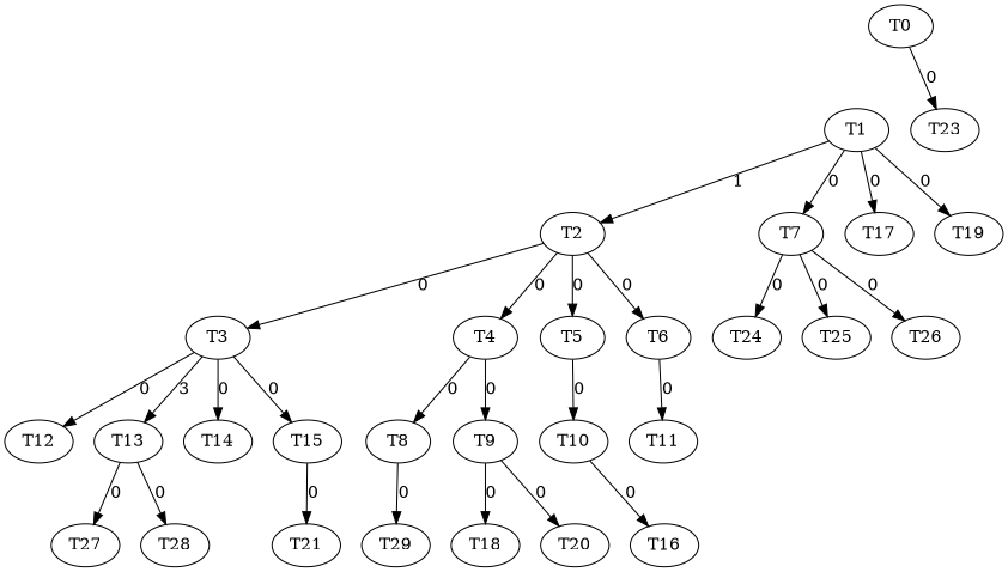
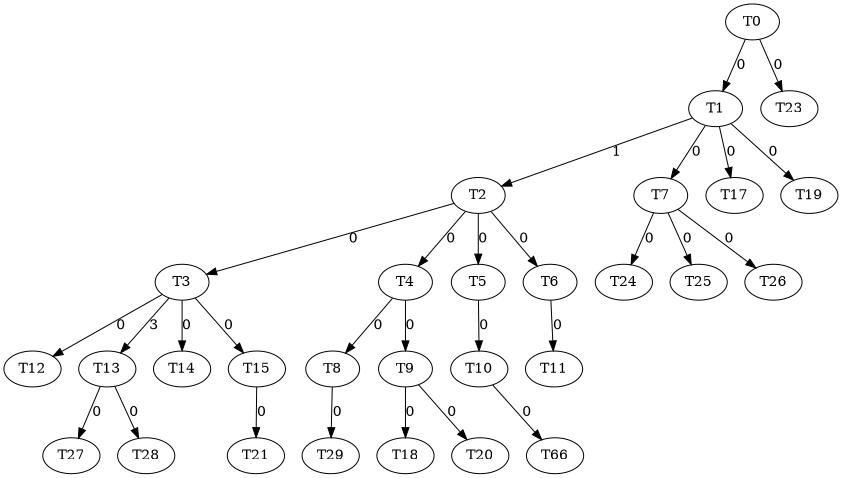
  digraph {
    n1 [label=T0]
    n2 [label=T1]
    n3 [label=T23]
    n4 [label=T2]
    n5 [label=T7]
    n6 [label=T17]
    n7 [label=T19]
    n8 [label=T3]
    n9 [label=T4]
    n10 [label=T5]
    n11 [label=T6]
    n12 [label=T24]
    n13 [label=T25]
    n14 [label=T26]
    n15 [label=T12]
    n16 [label=T13]
    n17 [label=T14]
    n18 [label=T15]
    n19 [label=T8]
    n20 [label=T9]
    n21 [label=T10]
    n22 [label=T11]
    n23 [label=T27]
    n24 [label=T28]
    n25 [label=T21]
    n26 [label=T29]
    n27 [label=T18]
    n28 [label=T20]
-   n29 [label=T16]
+   n29 [label=T66]
+   n1 -> n2 [label=0]
    n1 -> n3 [label=0]
    n2 -> n4 [label=1]
    n2 -> n5 [label=0]
    n2 -> n6 [label=0]
    n2 -> n7 [label=0]
    n4 -> n8 [label=0]
    n4 -> n9 [label=0]
    n4 -> n10 [label=0]
    n4 -> n11 [label=0]
    n5 -> n12 [label=0]
    n5 -> n13 [label=0]
    n5 -> n14 [label=0]
    n8 -> n15 [label=0]
    n8 -> n16 [label=3]
    n8 -> n17 [label=0]
    n8 -> n18 [label=0]
    n9 -> n19 [label=0]
    n9 -> n20 [label=0]
    n10 -> n21 [label=0]
    n11 -> n22 [label=0]
    n16 -> n23 [label=0]
    n16 -> n24 [label=0]
    n18 -> n25 [label=0]
    n19 -> n26 [label=0]
    n20 -> n27 [label=0]
    n20 -> n28 [label=0]
    n21 -> n29 [label=0]
  }
